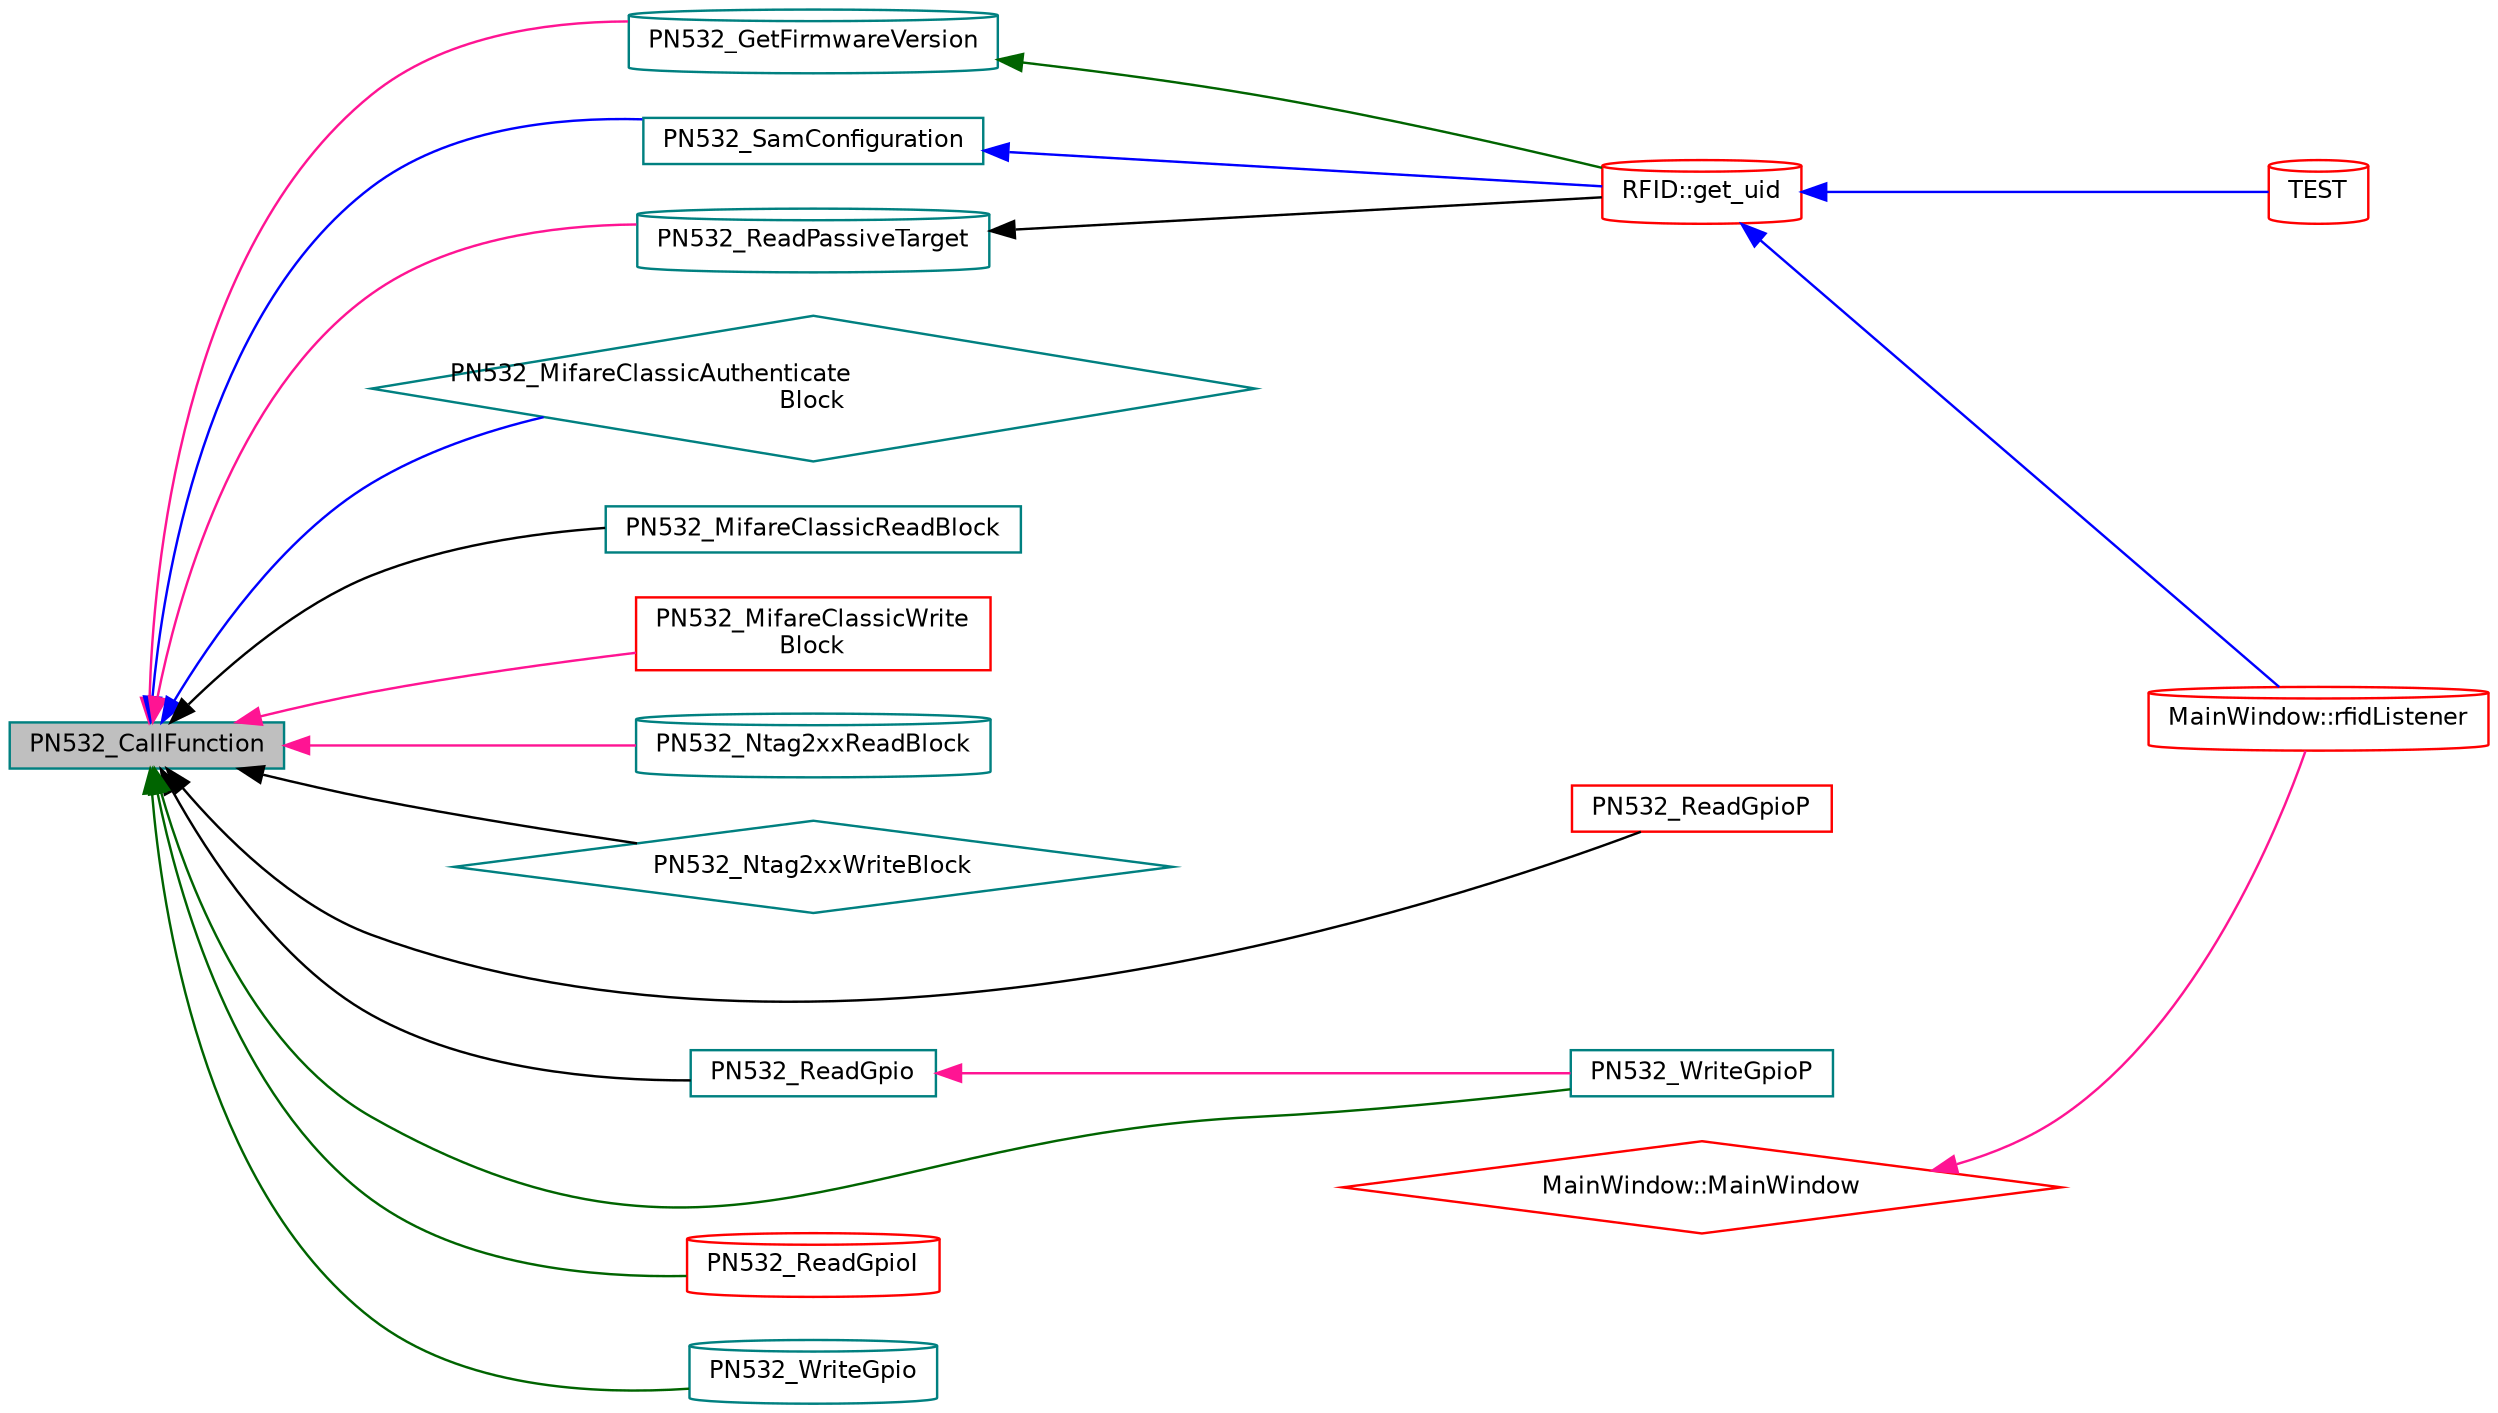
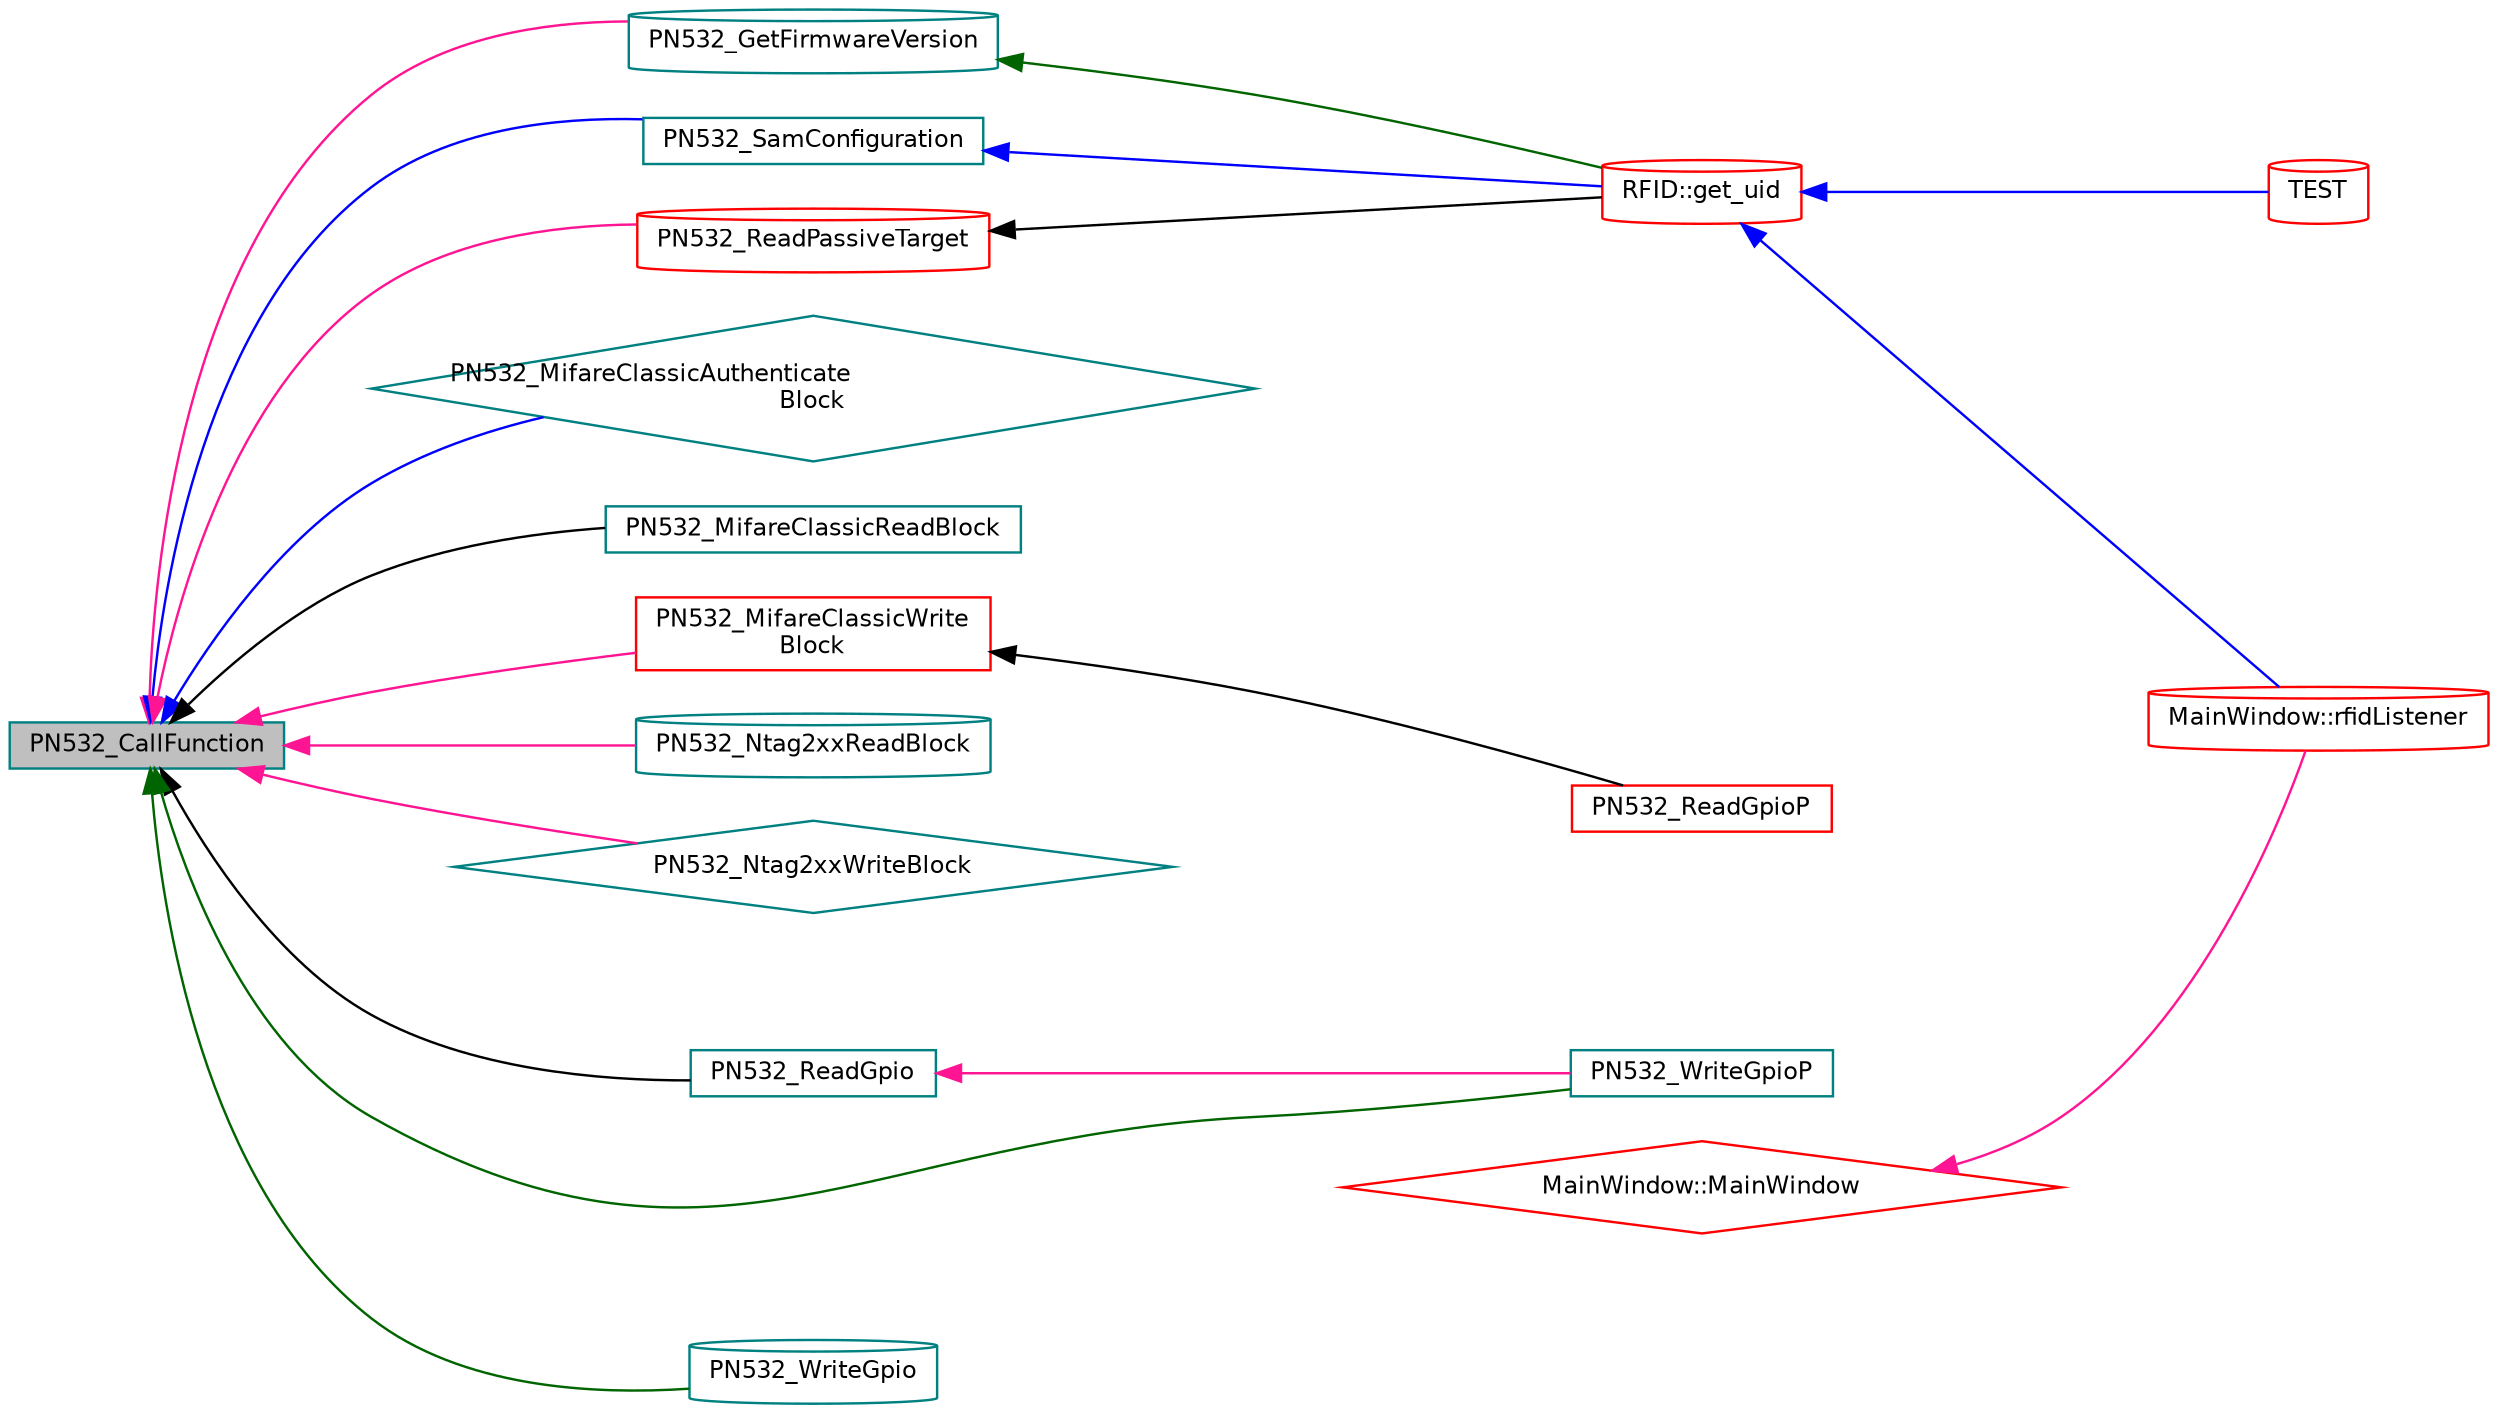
  digraph {
    rankdir=LR
    node [color=teal fillcolor=white fontname=Helvetica fontsize=10 shape=cylinder style=filled]
    edge [color=deeppink dir=back fontname=Helvetica fontsize=10 labelfontname=Helvetica labelfontsize=10 style=solid]
    n1 [fillcolor=grey75 fontcolor=black height=0.2 label=PN532_CallFunction shape=box width=0.4]
    n2 [height=0.2 label=PN532_GetFirmwareVersion width=0.4]
    n3 [height=0.2 label=PN532_SamConfiguration shape=box width=0.4]
-   n4 [height=0.2 label=PN532_ReadPassiveTarget width=0.4]
+   n4 [color=red height=0.2 label=PN532_ReadPassiveTarget width=0.4]
    n5 [height=0.2 label="PN532_MifareClassicAuthenticate\lBlock" shape=diamond width=0.4]
    n6 [height=0.2 label=PN532_MifareClassicReadBlock shape=box width=0.4]
    n7 [color=red height=0.2 label="PN532_MifareClassicWrite\lBlock" shape=box width=0.4]
    n8 [height=0.2 label=PN532_Ntag2xxReadBlock width=0.4]
    n9 [height=0.2 label=PN532_Ntag2xxWriteBlock shape=diamond width=0.4]
    n10 [height=0.2 label=PN532_ReadGpio shape=box width=0.4]
    n11 [height=0.2 label=PN532_WriteGpioP shape=box width=0.4]
    n12 [color=red height=0.2 label=PN532_ReadGpioP shape=box width=0.4]
-   n13 [color=red height=0.2 label=PN532_ReadGpioI width=0.4]
    n14 [height=0.2 label=PN532_WriteGpio width=0.4]
    n15 [color=red height=0.2 label="RFID::get_uid" width=0.4]
    n16 [color=red height=0.2 label=TEST width=0.4]
    n17 [color=red height=0.2 label="MainWindow::rfidListener" width=0.4]
    n18 [color=red height=0.2 label="MainWindow::MainWindow" shape=diamond width=0.4]
    n1 -> n2
    n1 -> n3 [color=blue]
    n1 -> n4
    n1 -> n5 [color=blue]
    n1 -> n6 [color=black]
    n1 -> n7
    n1 -> n8
-   n1 -> n9 [color=black]
+   n1 -> n9
    n1 -> n10 [color=black]
    n1 -> n11 [color=darkgreen]
-   n1 -> n12 [color=black]
-   n1 -> n13 [color=darkgreen]
+   n7 -> n12 [color=black]
    n1 -> n14 [color=darkgreen]
    n2 -> n15 [color=darkgreen]
    n3 -> n15 [color=blue]
    n4 -> n15 [color=black]
    n10 -> n11
    n15 -> n16 [color=blue]
    n15 -> n17 [color=blue]
    n18 -> n17
  }
